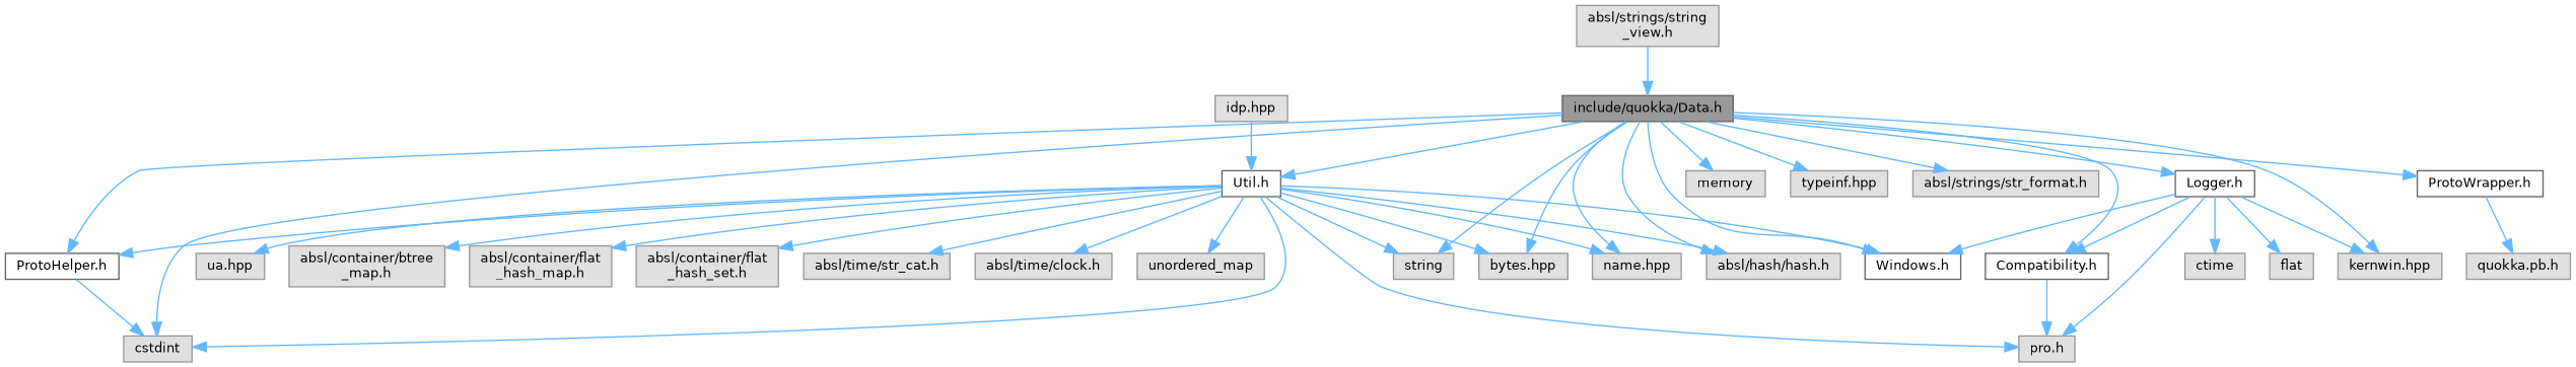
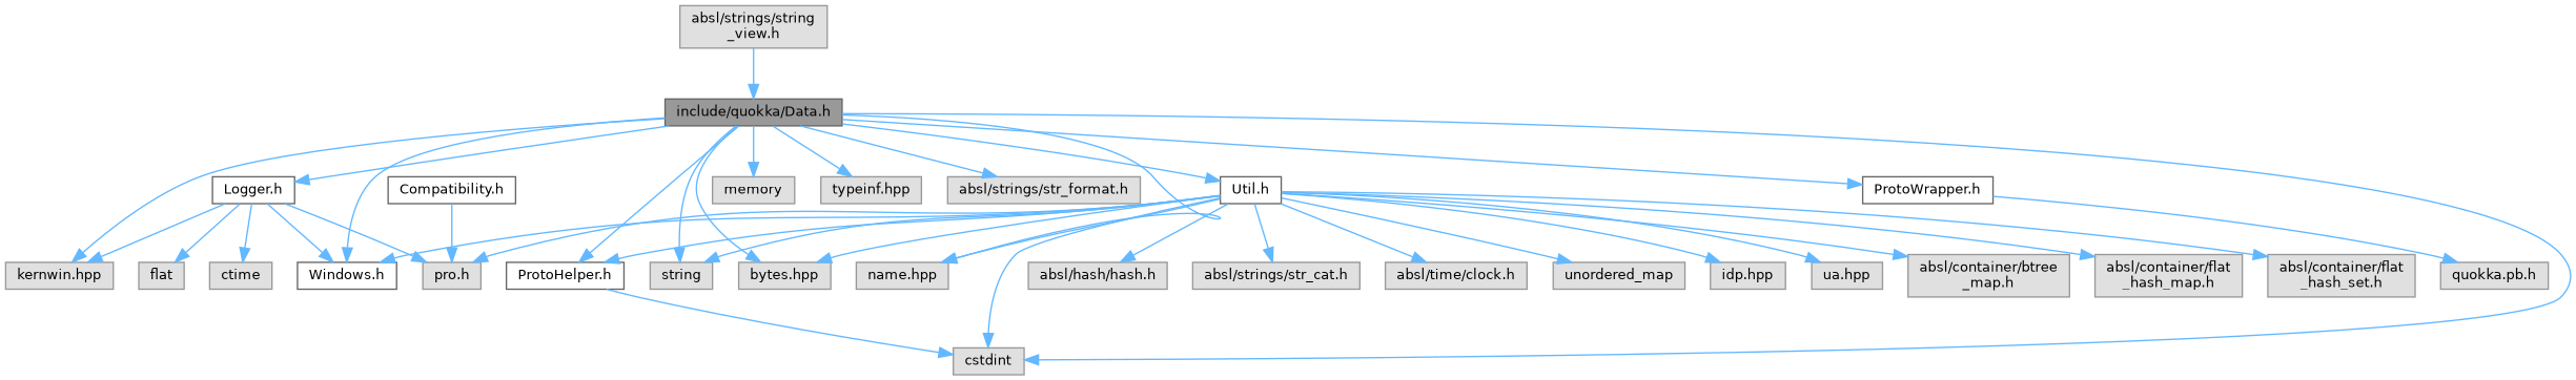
  digraph {
    node [color=grey60 fillcolor="#E0E0E0" fontname=Helvetica fontsize=10 shape=box style=filled]
    edge [color=steelblue1 fontname=Helvetica fontsize=10 labelfontname=Helvetica labelfontsize=10 style=solid]
    n1 [color=gray40 fillcolor=grey60 fontcolor=black height=0.2 label="include/quokka/Data.h" width=0.4]
    n2 [height=0.2 label=cstdint width=0.4]
    n3 [height=0.2 label=memory width=0.4]
    n4 [height=0.2 label=string width=0.4]
    n5 [color=grey40 fillcolor=white height=0.2 label="Compatibility.h" width=0.4]
    n6 [height=0.2 label="bytes.hpp" width=0.4]
    n7 [height=0.2 label="kernwin.hpp" width=0.4]
    n8 [height=0.2 label="name.hpp" width=0.4]
    n9 [height=0.2 label="typeinf.hpp" width=0.4]
    n10 [height=0.2 label="absl/hash/hash.h" width=0.4]
    n11 [height=0.2 label="absl/strings/str_format.h" width=0.4]
    n12 [color=grey40 fillcolor=white height=0.2 label="Logger.h" width=0.4]
    n13 [color=grey40 fillcolor=white height=0.2 label="Windows.h" width=0.4]
    n14 [color=grey40 fillcolor=white height=0.2 label="ProtoHelper.h" width=0.4]
    n15 [color=grey40 fillcolor=white height=0.2 label="ProtoWrapper.h" width=0.4]
    n16 [color=grey40 fillcolor=white height=0.2 label="Util.h" width=0.4]
    n17 [height=0.2 label="pro.h" width=0.4]
    n18 [height=0.2 label="absl/strings/string\l_view.h" width=0.4]
    n19 [height=0.2 label=ctime width=0.4]
    n20 [height=0.2 label=flat width=0.4]
    n21 [height=0.2 label="quokka.pb.h" width=0.4]
-   n22 [height=0.2 label="absl/time/str_cat.h" width=0.4]
+   n22 [height=0.2 label="absl/strings/str_cat.h" width=0.4]
    n23 [height=0.2 label="absl/time/clock.h" width=0.4]
    n24 [height=0.2 label=unordered_map width=0.4]
    n25 [height=0.2 label="idp.hpp" width=0.4]
    n26 [height=0.2 label="ua.hpp" width=0.4]
    n27 [height=0.2 label="absl/container/btree\l_map.h" width=0.4]
    n28 [height=0.2 label="absl/container/flat\l_hash_map.h" width=0.4]
    n29 [height=0.2 label="absl/container/flat\l_hash_set.h" width=0.4]
    n1 -> n2
    n1 -> n3
    n1 -> n4
-   n1 -> n5
    n1 -> n6
    n1 -> n7
    n1 -> n8
    n1 -> n9
-   n1 -> n10
    n1 -> n11
    n1 -> n12
    n1 -> n13
    n1 -> n14
    n1 -> n15
    n1 -> n16
    n5 -> n17
-   n12 -> n5
    n12 -> n7
    n12 -> n13
    n12 -> n17
    n12 -> n19
    n12 -> n20
    n14 -> n2
    n15 -> n21
    n16 -> n2
    n16 -> n4
    n16 -> n6
    n16 -> n8
    n16 -> n10
    n16 -> n13
    n16 -> n14
    n16 -> n17
    n16 -> n22
    n16 -> n23
    n16 -> n24
-   n25 -> n16
+   n16 -> n25
    n16 -> n26
    n16 -> n27
    n16 -> n28
    n16 -> n29
    n18 -> n1
  }
